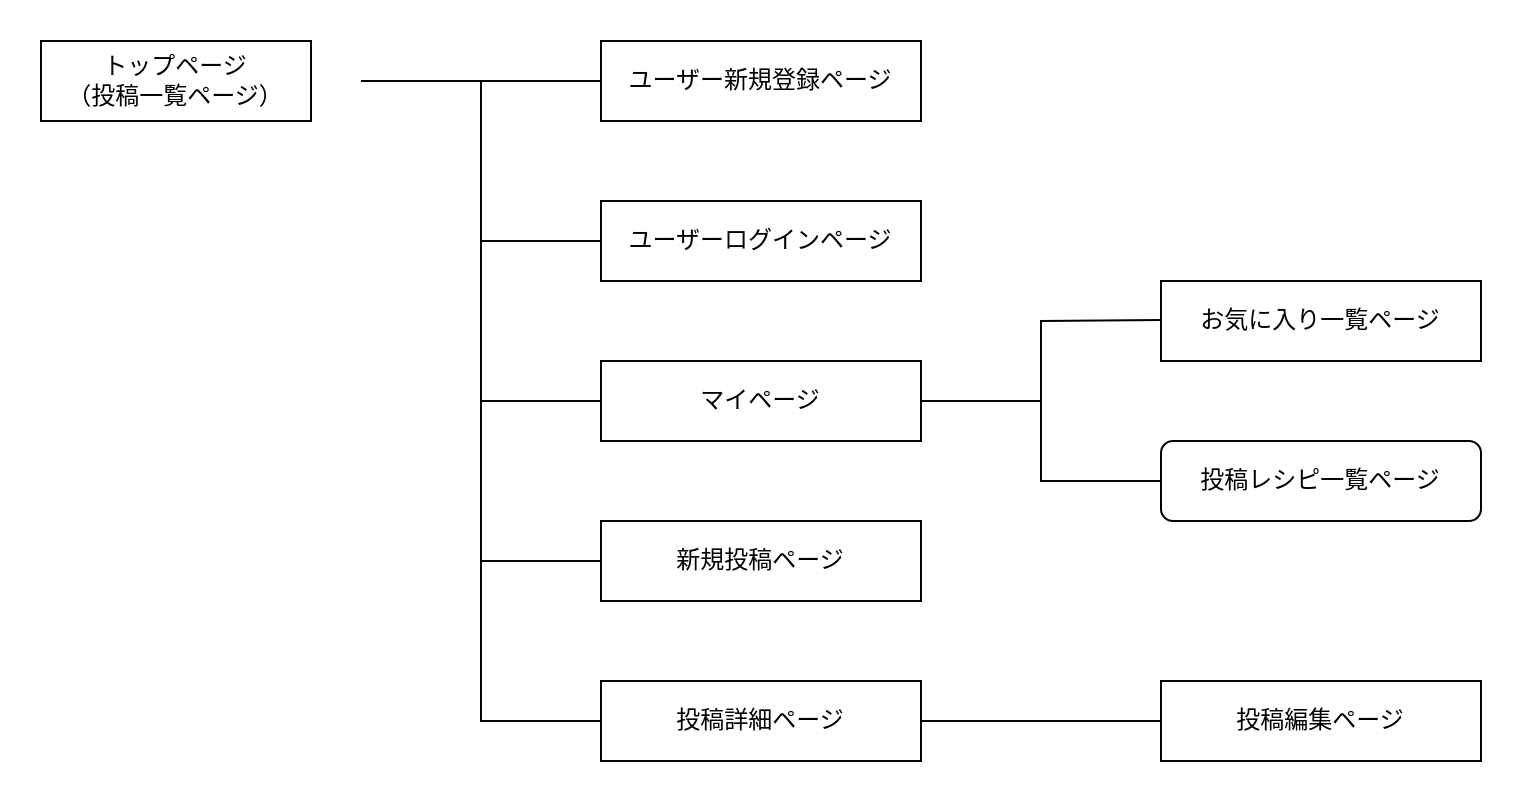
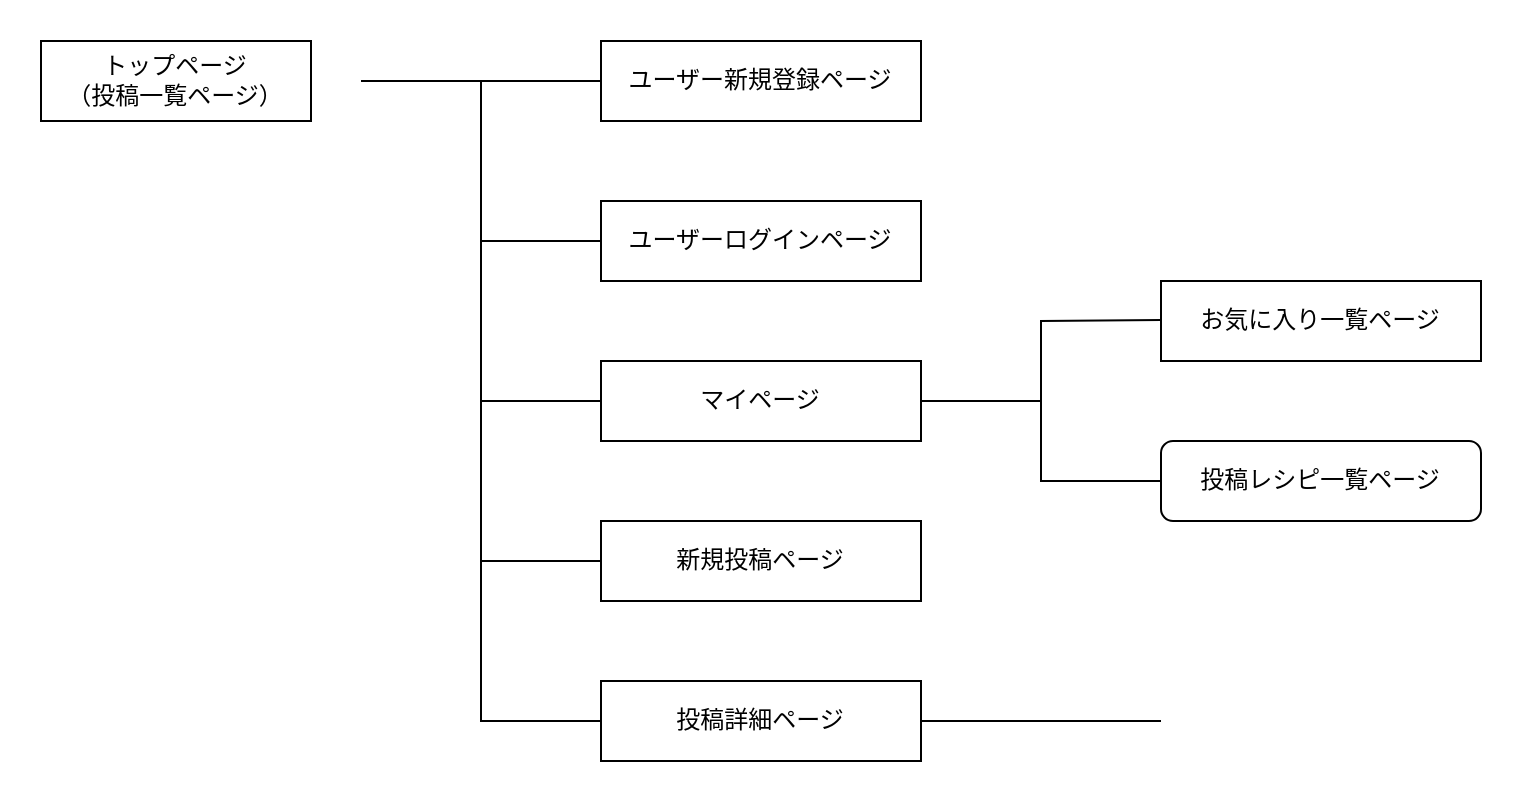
  <mxCell id="0" />
  <mxCell id="1" parent="0" />
  <mxCell id="2" value="トップページ&lt;br&gt;（投稿一覧ページ）" style="whiteSpace=wrap;html=1;align=center;" vertex="1" parent="1"><mxGeometry x="20" y="20" width="135" height="40" as="geometry" /></mxCell>
  <mxCell id="3" value="ユーザー新規登録ページ" style="whiteSpace=wrap;html=1;align=center;" vertex="1" parent="1"><mxGeometry x="300" y="20" width="160" height="40" as="geometry" /></mxCell>
  <mxCell id="4" value="ユーザーログインページ" style="whiteSpace=wrap;html=1;align=center;" vertex="1" parent="1"><mxGeometry x="300" y="100" width="160" height="40" as="geometry" /></mxCell>
  <mxCell id="5" value="マイページ" style="whiteSpace=wrap;html=1;align=center;" vertex="1" parent="1"><mxGeometry x="300" y="180" width="160" height="40" as="geometry" /></mxCell>
  <mxCell id="6" value="新規投稿ページ" style="whiteSpace=wrap;html=1;align=center;" vertex="1" parent="1"><mxGeometry x="300" y="260" width="160" height="40" as="geometry" /></mxCell>
  <mxCell id="7" value="投稿詳細ページ" style="whiteSpace=wrap;html=1;align=center;" vertex="1" parent="1"><mxGeometry x="300" y="340" width="160" height="40" as="geometry" /></mxCell>
  <mxCell id="8" value="お気に入り一覧ページ" style="whiteSpace=wrap;html=1;align=center;" vertex="1" parent="1"><mxGeometry x="580" y="140" width="160" height="40" as="geometry" /></mxCell>
  <mxCell id="9" value="投稿レシピ一覧ページ" style="whiteSpace=wrap;html=1;align=center;rounded=1;" vertex="1" parent="1"><mxGeometry x="580" y="220" width="160" height="40" as="geometry" /></mxCell>
- <mxCell id="10" value="投稿編集ページ" style="whiteSpace=wrap;html=1;align=center;" vertex="1" parent="1"><mxGeometry x="580" y="340" width="160" height="40" as="geometry" /></mxCell>
  <mxCell id="11" value="" style="line;strokeWidth=1;rotatable=0;dashed=0;labelPosition=right;align=left;verticalAlign=middle;spacingTop=0;spacingLeft=6;points=[];portConstraint=eastwest;" vertex="1" parent="1"><mxGeometry x="180" y="35" width="120" height="10" as="geometry" /></mxCell>
  <mxCell id="12" value="" style="endArrow=none;html=1;rounded=0;entryX=0;entryY=0.5;entryDx=0;entryDy=0;" edge="1" parent="1"><mxGeometry relative="1" as="geometry"><mxPoint x="240" y="120" as="sourcePoint" /><mxPoint x="300" y="200" as="targetPoint" /><Array as="points"><mxPoint x="240" y="120" /><mxPoint x="240" y="200" /></Array></mxGeometry></mxCell>
  <mxCell id="13" value="" style="endArrow=none;html=1;rounded=0;entryX=0;entryY=0.5;entryDx=0;entryDy=0;" edge="1" parent="1"><mxGeometry relative="1" as="geometry"><mxPoint x="240" y="200" as="sourcePoint" /><mxPoint x="300" y="280" as="targetPoint" /><Array as="points"><mxPoint x="240" y="200" /><mxPoint x="240" y="280" /></Array></mxGeometry></mxCell>
  <mxCell id="14" value="" style="line;strokeWidth=1;rotatable=0;dashed=0;labelPosition=right;align=left;verticalAlign=middle;spacingTop=0;spacingLeft=6;points=[];portConstraint=eastwest;" vertex="1" parent="1"><mxGeometry x="460" y="355" width="120" height="10" as="geometry" /></mxCell>
  <mxCell id="15" value="" style="endArrow=none;html=1;rounded=0;entryX=0;entryY=0.5;entryDx=0;entryDy=0;" edge="1" parent="1" target="9"><mxGeometry relative="1" as="geometry"><mxPoint x="460" y="200" as="sourcePoint" /><mxPoint x="570" y="199.5" as="targetPoint" /><Array as="points"><mxPoint x="520" y="200" /><mxPoint x="520" y="240" /></Array></mxGeometry></mxCell>
  <mxCell id="16" value="" style="endArrow=none;html=1;rounded=0;" edge="1" parent="1"><mxGeometry relative="1" as="geometry"><mxPoint x="520" y="200" as="sourcePoint" /><mxPoint x="580" y="159.5" as="targetPoint" /><Array as="points"><mxPoint x="520" y="160" /></Array></mxGeometry></mxCell>
  <mxCell id="17" value="" style="endArrow=none;html=1;rounded=0;entryX=0;entryY=0.5;entryDx=0;entryDy=0;" edge="1" parent="1"><mxGeometry relative="1" as="geometry"><mxPoint x="240" y="280" as="sourcePoint" /><mxPoint x="300" y="360" as="targetPoint" /><Array as="points"><mxPoint x="240" y="280" /><mxPoint x="240" y="340" /><mxPoint x="240" y="360" /></Array></mxGeometry></mxCell>
  <mxCell id="18" value="" style="endArrow=none;html=1;rounded=0;entryX=0;entryY=0.5;entryDx=0;entryDy=0;" edge="1" parent="1"><mxGeometry relative="1" as="geometry"><mxPoint x="240" y="40" as="sourcePoint" /><mxPoint x="300" y="120" as="targetPoint" /><Array as="points"><mxPoint x="240" y="40" /><mxPoint x="240" y="120" /></Array></mxGeometry></mxCell>
